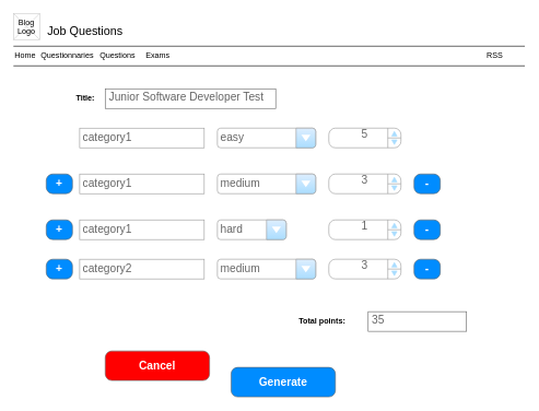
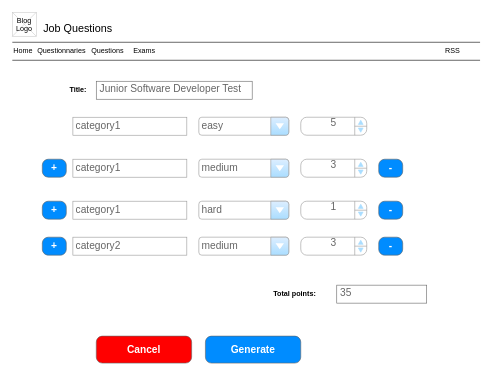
  <mxCell id="0" />
  <mxCell id="1" parent="0" />
  <mxCell id="2" value="Job Questions" style="text;spacingTop=-5;fontSize=18;fontStyle=0" parent="1" vertex="1"><mxGeometry x="70" y="35" width="230" height="20" as="geometry" /></mxCell>
  <mxCell id="3" value="" style="line;strokeWidth=1" parent="1" vertex="1"><mxGeometry x="20" y="65" width="780" height="10" as="geometry" /></mxCell>
  <mxCell id="4" value="" style="line;strokeWidth=1" parent="1" vertex="1"><mxGeometry x="20" y="95" width="780" height="10" as="geometry" /></mxCell>
  <mxCell id="5" value="Home" style="text;spacingTop=-5;" parent="1" vertex="1"><mxGeometry x="20" y="75" width="30" height="20" as="geometry" /></mxCell>
  <mxCell id="6" value="Questionnaries" style="text;spacingTop=-5;" parent="1" vertex="1"><mxGeometry x="60" y="75" width="30" height="20" as="geometry" /></mxCell>
  <mxCell id="7" value="RSS" style="text;spacingTop=-5;" parent="1" vertex="1"><mxGeometry x="740" y="75" width="30" height="20" as="geometry" /></mxCell>
  <mxCell id="8" value="" style="verticalLabelPosition=bottom;verticalAlign=top;strokeWidth=1;shape=mxgraph.mockup.graphics.iconGrid;strokeColor=#CCCCCC;gridSize=1,1;" parent="1" vertex="1"><mxGeometry x="20" y="20" width="40" height="40" as="geometry" /></mxCell>
  <mxCell id="9" value="Blog &#10;Logo" style="text;spacingTop=-5;align=center" parent="1" vertex="1"><mxGeometry x="20" y="25" width="40" height="40" as="geometry" /></mxCell>
  <mxCell id="10" value="Questions" style="text;spacingTop=-5;" parent="1" vertex="1"><mxGeometry x="150" y="75" width="30" height="20" as="geometry" /></mxCell>
  <mxCell id="11" value="Exams" style="text;spacingTop=-5;" vertex="1" parent="1"><mxGeometry x="220" y="75" width="30" height="20" as="geometry" /></mxCell>
  <mxCell id="12" value="category1" style="strokeWidth=1;shadow=0;dashed=0;align=center;html=1;shape=mxgraph.mockup.forms.pwField;strokeColor=#999999;mainText=;align=left;fontColor=#666666;fontSize=17;spacingLeft=3;" vertex="1" parent="1"><mxGeometry x="121" y="195" width="190" height="30" as="geometry" /></mxCell>
  <mxCell id="13" value="easy" style="strokeWidth=1;shadow=0;dashed=0;align=center;html=1;shape=mxgraph.mockup.forms.comboBox;strokeColor=#999999;fillColor=#ddeeff;align=left;fillColor2=#aaddff;mainText=;fontColor=#666666;fontSize=17;spacingLeft=3;" vertex="1" parent="1"><mxGeometry x="331" y="195" width="150" height="30" as="geometry" /></mxCell>
  <mxCell id="14" value="5" style="strokeWidth=1;shadow=0;dashed=0;align=center;html=1;shape=mxgraph.mockup.forms.spinner;strokeColor=#999999;spinLayout=right;spinStyle=normal;adjStyle=triangle;fillColor=#aaddff;fontSize=17;fontColor=#666666;mainText=;html=1;overflow=fill;" vertex="1" parent="1"><mxGeometry x="501" y="195" width="110" height="30" as="geometry" /></mxCell>
  <mxCell id="15" value="+" style="strokeWidth=1;shadow=0;dashed=0;align=center;html=1;shape=mxgraph.mockup.buttons.button;strokeColor=#666666;fontColor=#ffffff;mainText=;buttonStyle=round;fontSize=17;fontStyle=1;fillColor=#008cff;whiteSpace=wrap;" vertex="1" parent="1"><mxGeometry x="70" y="265" width="40" height="30" as="geometry" /></mxCell>
  <mxCell id="16" value="category1" style="strokeWidth=1;shadow=0;dashed=0;align=center;html=1;shape=mxgraph.mockup.forms.pwField;strokeColor=#999999;mainText=;align=left;fontColor=#666666;fontSize=17;spacingLeft=3;" vertex="1" parent="1"><mxGeometry x="121" y="265" width="190" height="30" as="geometry" /></mxCell>
  <mxCell id="17" value="medium" style="strokeWidth=1;shadow=0;dashed=0;align=center;html=1;shape=mxgraph.mockup.forms.comboBox;strokeColor=#999999;fillColor=#ddeeff;align=left;fillColor2=#aaddff;mainText=;fontColor=#666666;fontSize=17;spacingLeft=3;" vertex="1" parent="1"><mxGeometry x="331" y="265" width="150" height="30" as="geometry" /></mxCell>
  <mxCell id="18" value="3" style="strokeWidth=1;shadow=0;dashed=0;align=center;html=1;shape=mxgraph.mockup.forms.spinner;strokeColor=#999999;spinLayout=right;spinStyle=normal;adjStyle=triangle;fillColor=#aaddff;fontSize=17;fontColor=#666666;mainText=;html=1;overflow=fill;" vertex="1" parent="1"><mxGeometry x="501" y="265" width="110" height="30" as="geometry" /></mxCell>
  <mxCell id="19" value="-" style="strokeWidth=1;shadow=0;dashed=0;align=center;html=1;shape=mxgraph.mockup.buttons.button;strokeColor=#666666;fontColor=#ffffff;mainText=;buttonStyle=round;fontSize=17;fontStyle=1;fillColor=#008cff;whiteSpace=wrap;" vertex="1" parent="1"><mxGeometry x="631" y="265" width="40" height="30" as="geometry" /></mxCell>
  <mxCell id="20" value="+" style="strokeWidth=1;shadow=0;dashed=0;align=center;html=1;shape=mxgraph.mockup.buttons.button;strokeColor=#666666;fontColor=#ffffff;mainText=;buttonStyle=round;fontSize=17;fontStyle=1;fillColor=#008cff;whiteSpace=wrap;" vertex="1" parent="1"><mxGeometry x="70" y="335" width="40" height="30" as="geometry" /></mxCell>
  <mxCell id="21" value="category1" style="strokeWidth=1;shadow=0;dashed=0;align=center;html=1;shape=mxgraph.mockup.forms.pwField;strokeColor=#999999;mainText=;align=left;fontColor=#666666;fontSize=17;spacingLeft=3;" vertex="1" parent="1"><mxGeometry x="121" y="335" width="190" height="30" as="geometry" /></mxCell>
- <mxCell id="22" value="hard" style="strokeWidth=1;shadow=0;dashed=0;align=center;html=1;shape=mxgraph.mockup.forms.comboBox;strokeColor=#999999;fillColor=#ddeeff;align=left;fillColor2=#aaddff;mainText=;fontColor=#666666;fontSize=17;spacingLeft=3;" vertex="1" parent="1"><mxGeometry x="331" y="335" width="105" height="30" as="geometry" /></mxCell>
+ <mxCell id="22" value="hard" style="strokeWidth=1;shadow=0;dashed=0;align=center;html=1;shape=mxgraph.mockup.forms.comboBox;strokeColor=#999999;fillColor=#ddeeff;align=left;fillColor2=#aaddff;mainText=;fontColor=#666666;fontSize=17;spacingLeft=3;" vertex="1" parent="1"><mxGeometry x="331" y="335" width="150" height="30" as="geometry" /></mxCell>
  <mxCell id="23" value="1" style="strokeWidth=1;shadow=0;dashed=0;align=center;html=1;shape=mxgraph.mockup.forms.spinner;strokeColor=#999999;spinLayout=right;spinStyle=normal;adjStyle=triangle;fillColor=#aaddff;fontSize=17;fontColor=#666666;mainText=;html=1;overflow=fill;" vertex="1" parent="1"><mxGeometry x="501" y="335" width="110" height="30" as="geometry" /></mxCell>
  <mxCell id="24" value="-" style="strokeWidth=1;shadow=0;dashed=0;align=center;html=1;shape=mxgraph.mockup.buttons.button;strokeColor=#666666;fontColor=#ffffff;mainText=;buttonStyle=round;fontSize=17;fontStyle=1;fillColor=#008cff;whiteSpace=wrap;" vertex="1" parent="1"><mxGeometry x="631" y="335" width="40" height="30" as="geometry" /></mxCell>
  <mxCell id="25" value="+" style="strokeWidth=1;shadow=0;dashed=0;align=center;html=1;shape=mxgraph.mockup.buttons.button;strokeColor=#666666;fontColor=#ffffff;mainText=;buttonStyle=round;fontSize=17;fontStyle=1;fillColor=#008cff;whiteSpace=wrap;" vertex="1" parent="1"><mxGeometry x="70" y="395" width="40" height="30" as="geometry" /></mxCell>
  <mxCell id="26" value="category2" style="strokeWidth=1;shadow=0;dashed=0;align=center;html=1;shape=mxgraph.mockup.forms.pwField;strokeColor=#999999;mainText=;align=left;fontColor=#666666;fontSize=17;spacingLeft=3;" vertex="1" parent="1"><mxGeometry x="121" y="395" width="190" height="30" as="geometry" /></mxCell>
  <mxCell id="27" value="medium" style="strokeWidth=1;shadow=0;dashed=0;align=center;html=1;shape=mxgraph.mockup.forms.comboBox;strokeColor=#999999;fillColor=#ddeeff;align=left;fillColor2=#aaddff;mainText=;fontColor=#666666;fontSize=17;spacingLeft=3;" vertex="1" parent="1"><mxGeometry x="331" y="395" width="150" height="30" as="geometry" /></mxCell>
  <mxCell id="28" value="3" style="strokeWidth=1;shadow=0;dashed=0;align=center;html=1;shape=mxgraph.mockup.forms.spinner;strokeColor=#999999;spinLayout=right;spinStyle=normal;adjStyle=triangle;fillColor=#aaddff;fontSize=17;fontColor=#666666;mainText=;html=1;overflow=fill;" vertex="1" parent="1"><mxGeometry x="501" y="395" width="110" height="30" as="geometry" /></mxCell>
  <mxCell id="29" value="-" style="strokeWidth=1;shadow=0;dashed=0;align=center;html=1;shape=mxgraph.mockup.buttons.button;strokeColor=#666666;fontColor=#ffffff;mainText=;buttonStyle=round;fontSize=17;fontStyle=1;fillColor=#008cff;whiteSpace=wrap;" vertex="1" parent="1"><mxGeometry x="631" y="395" width="40" height="30" as="geometry" /></mxCell>
  <mxCell id="30" value="35" style="strokeWidth=1;shadow=0;dashed=0;align=center;html=1;shape=mxgraph.mockup.text.textBox;fontColor=#666666;align=left;fontSize=17;spacingLeft=4;spacingTop=-3;strokeColor=#666666;mainText=" vertex="1" parent="1"><mxGeometry x="561" y="475" width="150" height="30" as="geometry" /></mxCell>
  <mxCell id="31" value="&lt;b&gt;Total points:&lt;/b&gt;" style="text;html=1;strokeColor=none;fillColor=none;align=center;verticalAlign=middle;whiteSpace=wrap;rounded=0;" vertex="1" parent="1"><mxGeometry x="451" y="475" width="80" height="30" as="geometry" /></mxCell>
  <mxCell id="32" value="Junior Software Developer Test" style="strokeWidth=1;shadow=0;dashed=0;align=center;html=1;shape=mxgraph.mockup.text.textBox;fontColor=#666666;align=left;fontSize=17;spacingLeft=4;spacingTop=-3;strokeColor=#666666;mainText=" vertex="1" parent="1"><mxGeometry x="160" y="135" width="260" height="30" as="geometry" /></mxCell>
  <mxCell id="33" value="&lt;b&gt;Title:&lt;/b&gt;" style="text;html=1;strokeColor=none;fillColor=none;align=center;verticalAlign=middle;whiteSpace=wrap;rounded=0;" vertex="1" parent="1"><mxGeometry x="90" y="135" width="80" height="30" as="geometry" /></mxCell>
- <mxCell id="34" value="Generate" style="strokeWidth=1;shadow=0;dashed=0;align=center;html=1;shape=mxgraph.mockup.buttons.button;strokeColor=#666666;fontColor=#ffffff;mainText=;buttonStyle=round;fontSize=17;fontStyle=1;fillColor=#008cff;whiteSpace=wrap;" vertex="1" parent="1"><mxGeometry x="352" y="560" width="159" height="45" as="geometry" /></mxCell>
- <mxCell id="35" value="Cancel" style="strokeWidth=1;shadow=0;dashed=0;align=center;html=1;shape=mxgraph.mockup.buttons.button;strokeColor=#666666;fontColor=#ffffff;mainText=;buttonStyle=round;fontSize=17;fontStyle=1;fillColor=#FF0000;whiteSpace=wrap;" vertex="1" parent="1"><mxGeometry x="160" y="535" width="159" height="45" as="geometry" /></mxCell>
+ <mxCell id="34" value="Generate" style="strokeWidth=1;shadow=0;dashed=0;align=center;html=1;shape=mxgraph.mockup.buttons.button;strokeColor=#666666;fontColor=#ffffff;mainText=;buttonStyle=round;fontSize=17;fontStyle=1;fillColor=#008cff;whiteSpace=wrap;" vertex="1" parent="1"><mxGeometry x="342" y="560" width="159" height="45" as="geometry" /></mxCell>
+ <mxCell id="35" value="Cancel" style="strokeWidth=1;shadow=0;dashed=0;align=center;html=1;shape=mxgraph.mockup.buttons.button;strokeColor=#666666;fontColor=#ffffff;mainText=;buttonStyle=round;fontSize=17;fontStyle=1;fillColor=#FF0000;whiteSpace=wrap;" vertex="1" parent="1"><mxGeometry x="160" y="560" width="159" height="45" as="geometry" /></mxCell>
